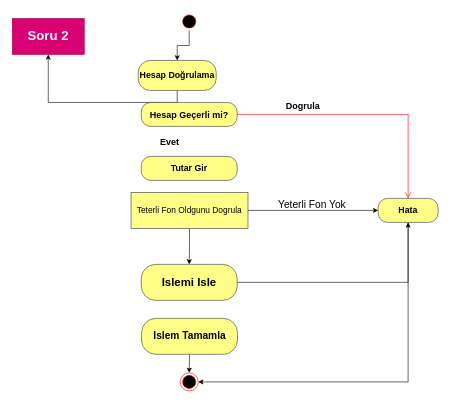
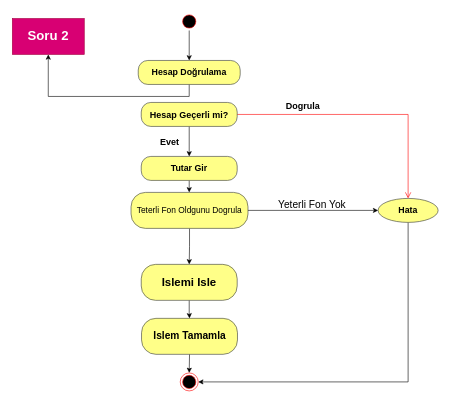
  <mxCell id="0" />
  <mxCell id="1" parent="0" />
  <mxCell id="2" value="&lt;b&gt;&lt;font style=&quot;font-size: 22px;&quot;&gt;Soru 2&lt;/font&gt;&lt;/b&gt;" style="rounded=0;whiteSpace=wrap;html=1;fillColor=#d80073;strokeColor=#A50040;fontColor=#ffffff;" parent="1" vertex="1"><mxGeometry x="20" y="30" width="120" height="60" as="geometry" /></mxCell>
  <mxCell id="3" value="" style="edgeStyle=orthogonalEdgeStyle;rounded=0;orthogonalLoop=1;jettySize=auto;html=1;entryX=0.5;entryY=0;entryDx=0;entryDy=0;" parent="1" source="4" target="6" edge="1"><mxGeometry relative="1" as="geometry"><mxPoint x="295" y="95" as="targetPoint" /></mxGeometry></mxCell>
  <mxCell id="4" value="" style="ellipse;html=1;shape=startState;fillColor=#000000;strokeColor=#ff0000;" parent="1" vertex="1"><mxGeometry x="300" y="20" width="30" height="30" as="geometry" /></mxCell>
  <mxCell id="5" style="edgeStyle=orthogonalEdgeStyle;rounded=0;orthogonalLoop=1;jettySize=auto;html=1;exitX=0.5;exitY=1;exitDx=0;exitDy=0;" edge="1" parent="1" source="6" target="2"><mxGeometry relative="1" as="geometry" /></mxCell>
- <mxCell id="6" value="&lt;span style=&quot;font-size: 14.667px;&quot;&gt;&lt;b&gt;Hesap Doğrulama&lt;/b&gt;&lt;/span&gt;" style="rounded=1;whiteSpace=wrap;html=1;arcSize=40;fillColor=#ffff88;strokeColor=#36393d;" parent="1" vertex="1"><mxGeometry x="230" y="100" width="130" height="50" as="geometry" /></mxCell>
+ <mxCell id="6" value="&lt;span style=&quot;font-size: 14.667px;&quot;&gt;&lt;b&gt;Hesap Doğrulama&lt;/b&gt;&lt;/span&gt;" style="rounded=1;whiteSpace=wrap;html=1;arcSize=40;fillColor=#ffff88;strokeColor=#36393d;" parent="1" vertex="1"><mxGeometry x="230" y="100" width="170" height="40" as="geometry" /></mxCell>
  <mxCell id="7" style="edgeStyle=orthogonalEdgeStyle;rounded=0;orthogonalLoop=1;jettySize=auto;html=1;exitX=0.5;exitY=1;exitDx=0;exitDy=0;entryX=1;entryY=0.5;entryDx=0;entryDy=0;" parent="1" source="8" target="22" edge="1"><mxGeometry relative="1" as="geometry" /></mxCell>
- <mxCell id="8" value="&lt;b&gt;&lt;span style=&quot;font-size:11.0pt;line-height:107%;&lt;br/&gt;font-family:&amp;quot;Calibri&amp;quot;,sans-serif;mso-ascii-theme-font:minor-latin;mso-fareast-font-family:&lt;br/&gt;Calibri;mso-fareast-theme-font:minor-latin;mso-hansi-theme-font:minor-latin;&lt;br/&gt;mso-bidi-font-family:Arial;mso-bidi-theme-font:minor-bidi;mso-ansi-language:&lt;br/&gt;TR;mso-fareast-language:EN-US;mso-bidi-language:AR-SA&quot;&gt;Hata&lt;/span&gt;&lt;/b&gt;" style="rounded=1;whiteSpace=wrap;html=1;arcSize=40;fillColor=#ffff88;strokeColor=#36393d;" parent="1" vertex="1"><mxGeometry x="630" y="330" width="100" height="40" as="geometry" /></mxCell>
+ <mxCell id="8" value="&lt;b&gt;&lt;span style=&quot;font-size:11.0pt;line-height:107%;&lt;br/&gt;font-family:&amp;quot;Calibri&amp;quot;,sans-serif;mso-ascii-theme-font:minor-latin;mso-fareast-font-family:&lt;br/&gt;Calibri;mso-fareast-theme-font:minor-latin;mso-hansi-theme-font:minor-latin;&lt;br/&gt;mso-bidi-font-family:Arial;mso-bidi-theme-font:minor-bidi;mso-ansi-language:&lt;br/&gt;TR;mso-fareast-language:EN-US;mso-bidi-language:AR-SA&quot;&gt;Hata&lt;/span&gt;&lt;/b&gt;" style="ellipse;whiteSpace=wrap;html=1;arcSize=40;fillColor=#ffff88;strokeColor=#36393d;" parent="1" vertex="1"><mxGeometry x="630" y="330" width="100" height="40" as="geometry" /></mxCell>
  <mxCell id="9" value="&lt;b style=&quot;font-size: 15px;&quot;&gt;Dogrula&lt;/b&gt;" style="text;html=1;align=center;verticalAlign=middle;whiteSpace=wrap;rounded=0;" parent="1" vertex="1"><mxGeometry x="430" y="160" width="150" height="30" as="geometry" /></mxCell>
  <mxCell id="10" value="" style="edgeStyle=orthogonalEdgeStyle;html=1;verticalAlign=bottom;endArrow=open;endSize=8;strokeColor=#ff0000;rounded=0;exitX=1;exitY=0.5;exitDx=0;exitDy=0;entryX=0.5;entryY=0;entryDx=0;entryDy=0;" parent="1" target="8" edge="1" source="24"><mxGeometry relative="1" as="geometry"><mxPoint x="580" y="120" as="targetPoint" /><mxPoint x="395" y="120" as="sourcePoint" /></mxGeometry></mxCell>
  <mxCell id="11" value="&lt;b style=&quot;font-size: 15px;&quot;&gt;Evet&lt;/b&gt;" style="text;html=1;align=center;verticalAlign=middle;whiteSpace=wrap;rounded=0;" parent="1" vertex="1"><mxGeometry x="200" y="220" width="165" height="30" as="geometry" /></mxCell>
+ <mxCell id="12" value="" style="edgeStyle=orthogonalEdgeStyle;rounded=0;orthogonalLoop=1;jettySize=auto;html=1;" parent="1" source="13" target="16" edge="1"><mxGeometry relative="1" as="geometry" /></mxCell>
  <mxCell id="13" value="&lt;b&gt;&lt;span style=&quot;font-size:11.0pt;line-height:107%;&lt;br/&gt;font-family:&amp;quot;Calibri&amp;quot;,sans-serif;mso-ascii-theme-font:minor-latin;mso-fareast-font-family:&lt;br/&gt;Calibri;mso-fareast-theme-font:minor-latin;mso-hansi-theme-font:minor-latin;&lt;br/&gt;mso-bidi-font-family:Arial;mso-bidi-theme-font:minor-bidi;mso-ansi-language:&lt;br/&gt;TR;mso-fareast-language:EN-US;mso-bidi-language:AR-SA&quot;&gt;Tutar Gir&lt;/span&gt;&lt;/b&gt;" style="rounded=1;whiteSpace=wrap;html=1;arcSize=40;fillColor=#ffff88;strokeColor=#36393d;" parent="1" vertex="1"><mxGeometry x="235" y="260" width="160" height="40" as="geometry" /></mxCell>
  <mxCell id="14" style="edgeStyle=orthogonalEdgeStyle;rounded=0;orthogonalLoop=1;jettySize=auto;html=1;exitX=1;exitY=0.5;exitDx=0;exitDy=0;entryX=0;entryY=0.5;entryDx=0;entryDy=0;" parent="1" source="16" target="8" edge="1"><mxGeometry relative="1" as="geometry" /></mxCell>
  <mxCell id="15" value="" style="edgeStyle=orthogonalEdgeStyle;rounded=0;orthogonalLoop=1;jettySize=auto;html=1;" parent="1" source="16" target="19" edge="1"><mxGeometry relative="1" as="geometry" /></mxCell>
- <mxCell id="16" value="&lt;font style=&quot;font-size: 14px;&quot;&gt;Teterli Fon Oldgunu Dogrula&lt;/font&gt;" style="whiteSpace=wrap;html=1;fillColor=#ffff88;strokeColor=#36393d;arcSize=40;rounded=0;" parent="1" vertex="1"><mxGeometry x="218" y="320" width="195" height="60" as="geometry" /></mxCell>
+ <mxCell id="16" value="&lt;font style=&quot;font-size: 14px;&quot;&gt;Teterli Fon Oldgunu Dogrula&lt;/font&gt;" style="whiteSpace=wrap;html=1;fillColor=#ffff88;strokeColor=#36393d;rounded=1;arcSize=40;" parent="1" vertex="1"><mxGeometry x="218" y="320" width="195" height="60" as="geometry" /></mxCell>
  <mxCell id="17" value="&lt;font style=&quot;font-size: 17px;&quot;&gt;Yeterli Fon Yok&lt;/font&gt;" style="text;html=1;align=center;verticalAlign=middle;whiteSpace=wrap;rounded=0;" parent="1" vertex="1"><mxGeometry x="460" y="326" width="120" height="30" as="geometry" /></mxCell>
- <mxCell id="18" value="" style="edgeStyle=orthogonalEdgeStyle;rounded=0;orthogonalLoop=1;jettySize=auto;html=1;" parent="1" source="19" target="8" edge="1"><mxGeometry relative="1" as="geometry" /></mxCell>
+ <mxCell id="18" value="" style="edgeStyle=orthogonalEdgeStyle;rounded=0;orthogonalLoop=1;jettySize=auto;html=1;" parent="1" source="19" target="21" edge="1"><mxGeometry relative="1" as="geometry" /></mxCell>
  <mxCell id="19" value="&lt;b&gt;&lt;font style=&quot;font-size: 19px;&quot;&gt;Islemi Isle&lt;/font&gt;&lt;/b&gt;" style="whiteSpace=wrap;html=1;fillColor=#ffff88;strokeColor=#36393d;rounded=1;arcSize=40;" parent="1" vertex="1"><mxGeometry x="235" y="440" width="160" height="60" as="geometry" /></mxCell>
  <mxCell id="20" style="edgeStyle=orthogonalEdgeStyle;rounded=0;orthogonalLoop=1;jettySize=auto;html=1;exitX=0.5;exitY=1;exitDx=0;exitDy=0;entryX=0.5;entryY=0;entryDx=0;entryDy=0;" parent="1" source="21" target="22" edge="1"><mxGeometry relative="1" as="geometry" /></mxCell>
  <mxCell id="21" value="&lt;b&gt;&lt;font style=&quot;font-size: 17px;&quot;&gt;Islem Tamamla&lt;/font&gt;&lt;/b&gt;" style="whiteSpace=wrap;html=1;fillColor=#ffff88;strokeColor=#36393d;rounded=1;arcSize=40;" parent="1" vertex="1"><mxGeometry x="235.5" y="530" width="160" height="60" as="geometry" /></mxCell>
  <mxCell id="22" value="" style="ellipse;html=1;shape=endState;fillColor=#000000;strokeColor=#ff0000;" parent="1" vertex="1"><mxGeometry x="300" y="621" width="30" height="30" as="geometry" /></mxCell>
+ <mxCell id="23" style="edgeStyle=orthogonalEdgeStyle;rounded=0;orthogonalLoop=1;jettySize=auto;html=1;exitX=0.5;exitY=1;exitDx=0;exitDy=0;entryX=0.5;entryY=0;entryDx=0;entryDy=0;" edge="1" parent="1" source="24" target="13"><mxGeometry relative="1" as="geometry" /></mxCell>
  <mxCell id="24" value="&lt;b style=&quot;font-size: 15px;&quot;&gt;Hesap Geçerli mi?&lt;/b&gt;" style="rounded=1;whiteSpace=wrap;html=1;arcSize=40;fillColor=#ffff88;strokeColor=#36393d;" vertex="1" parent="1"><mxGeometry x="235" y="170" width="160" height="40" as="geometry" /></mxCell>
